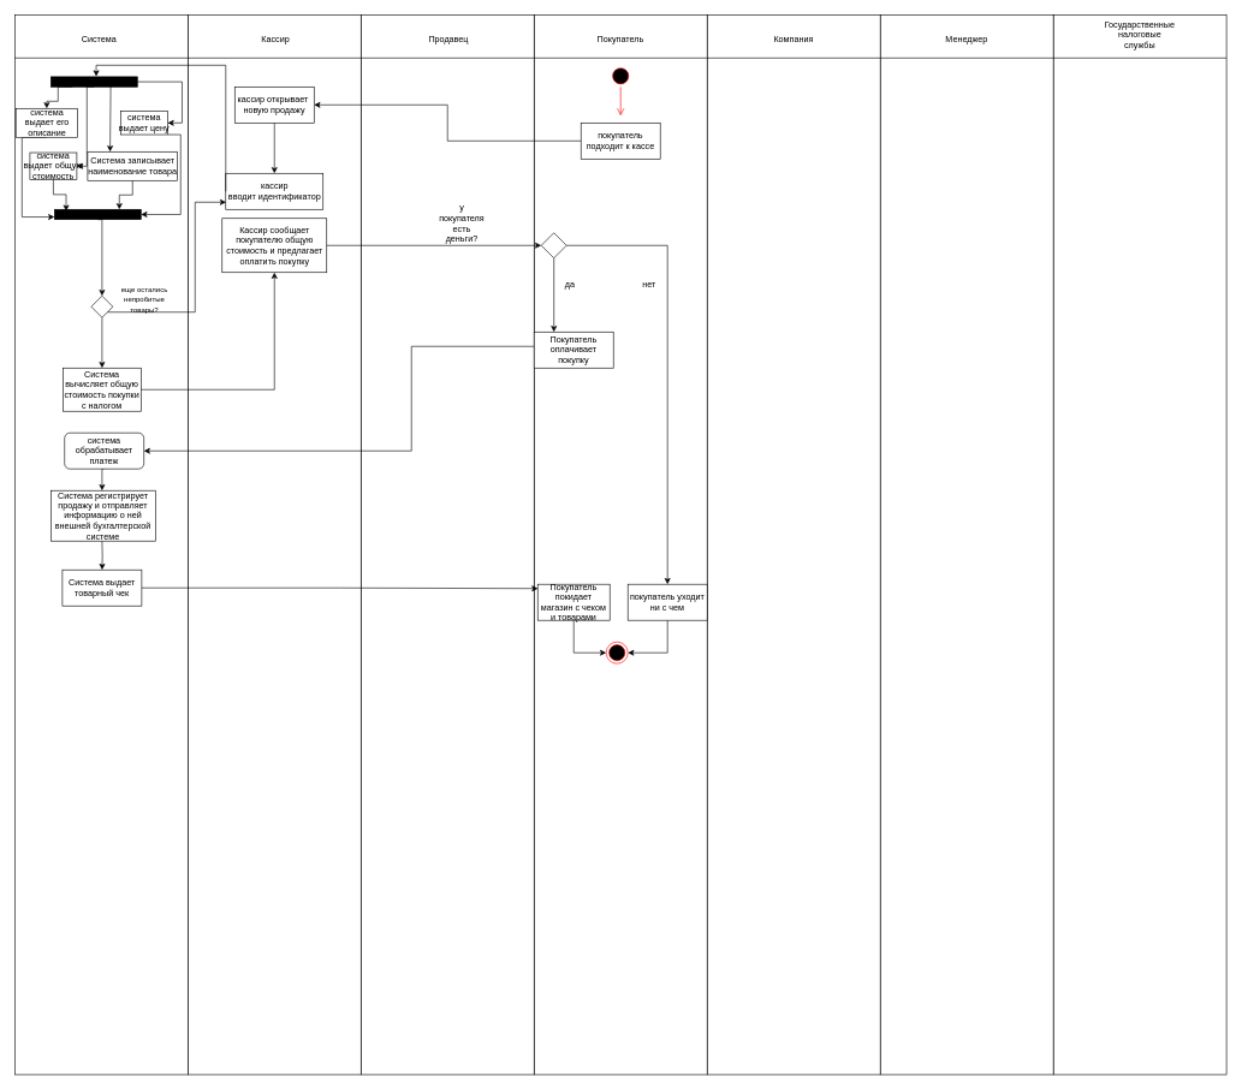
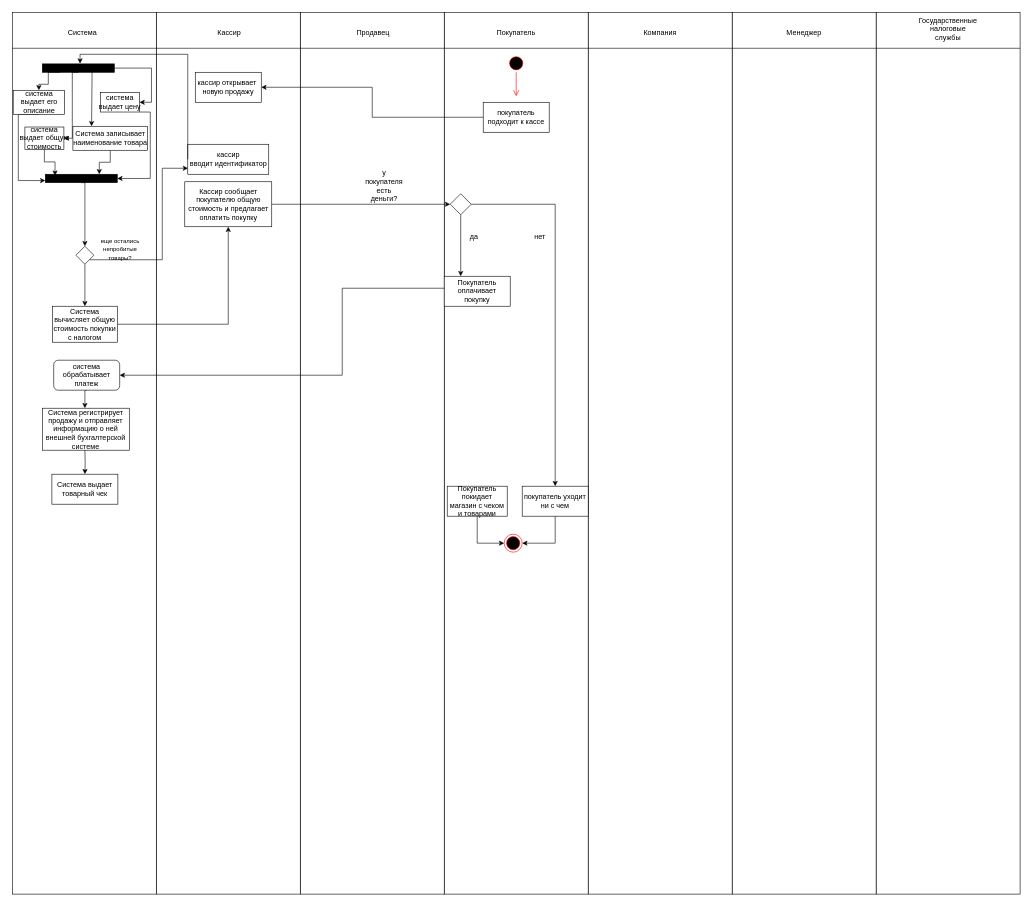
  <mxCell id="0" />
  <mxCell id="1" parent="0" />
  <mxCell id="2" value="" style="rounded=0;whiteSpace=wrap;html=1;" vertex="1" parent="1"><mxGeometry x="1460" y="20" width="240" height="1470" as="geometry" /></mxCell>
  <mxCell id="3" value="" style="rounded=0;whiteSpace=wrap;html=1;" vertex="1" parent="1"><mxGeometry x="1220" y="20" width="240" height="1470" as="geometry" /></mxCell>
  <mxCell id="4" value="" style="rounded=0;whiteSpace=wrap;html=1;" vertex="1" parent="1"><mxGeometry x="980" y="20" width="240" height="1470" as="geometry" /></mxCell>
  <mxCell id="5" value="" style="rounded=0;whiteSpace=wrap;html=1;" vertex="1" parent="1"><mxGeometry x="740" y="20" width="240" height="1470" as="geometry" /></mxCell>
  <mxCell id="6" value="" style="rounded=0;whiteSpace=wrap;html=1;" vertex="1" parent="1"><mxGeometry x="500" y="20" width="240" height="1470" as="geometry" /></mxCell>
  <mxCell id="7" value="" style="rounded=0;whiteSpace=wrap;html=1;" vertex="1" parent="1"><mxGeometry x="260" y="20" width="240" height="1470" as="geometry" /></mxCell>
  <mxCell id="8" value="&amp;nbsp;Кассир" style="text;html=1;align=center;verticalAlign=middle;whiteSpace=wrap;rounded=0;" vertex="1" parent="1"><mxGeometry x="350" y="40" width="60" height="30" as="geometry" /></mxCell>
  <mxCell id="9" value="&amp;nbsp;Продавец" style="text;html=1;align=center;verticalAlign=middle;whiteSpace=wrap;rounded=0;" vertex="1" parent="1"><mxGeometry x="590" y="40" width="60" height="30" as="geometry" /></mxCell>
  <mxCell id="10" value="Покупатель" style="text;html=1;align=center;verticalAlign=middle;whiteSpace=wrap;rounded=0;" vertex="1" parent="1"><mxGeometry x="830" y="40" width="60" height="30" as="geometry" /></mxCell>
  <mxCell id="11" value="Компания" style="text;html=1;align=center;verticalAlign=middle;whiteSpace=wrap;rounded=0;" vertex="1" parent="1"><mxGeometry x="1070" y="40" width="60" height="30" as="geometry" /></mxCell>
  <mxCell id="12" value="Менеджер" style="text;html=1;align=center;verticalAlign=middle;whiteSpace=wrap;rounded=0;" vertex="1" parent="1"><mxGeometry x="1310" y="40" width="60" height="30" as="geometry" /></mxCell>
  <mxCell id="13" value="&#10;Государственные налоговые службы&#10;&#10;" style="text;html=1;align=center;verticalAlign=middle;whiteSpace=wrap;rounded=0;" vertex="1" parent="1"><mxGeometry x="1550" y="40" width="60" height="30" as="geometry" /></mxCell>
  <mxCell id="14" value="" style="ellipse;html=1;shape=startState;fillColor=#000000;strokeColor=#ff0000;" vertex="1" parent="1"><mxGeometry x="845" y="90" width="30" height="30" as="geometry" /></mxCell>
  <mxCell id="15" value="" style="edgeStyle=orthogonalEdgeStyle;html=1;verticalAlign=bottom;endArrow=open;endSize=8;strokeColor=#ff0000;rounded=0;" edge="1" source="14" parent="1"><mxGeometry relative="1" as="geometry"><mxPoint x="860" y="160" as="targetPoint" /><Array as="points"><mxPoint x="860" y="140" /><mxPoint x="860" y="140" /></Array></mxGeometry></mxCell>
  <mxCell id="16" style="edgeStyle=orthogonalEdgeStyle;rounded=0;orthogonalLoop=1;jettySize=auto;html=1;exitX=0;exitY=0.5;exitDx=0;exitDy=0;" edge="1" parent="1" source="17" target="20"><mxGeometry relative="1" as="geometry" /></mxCell>
  <mxCell id="17" value="покупатель подходит к кассе" style="html=1;whiteSpace=wrap;" vertex="1" parent="1"><mxGeometry x="805" y="170" width="110" height="50" as="geometry" /></mxCell>
  <mxCell id="18" value="кассир&lt;div&gt;вводит&amp;nbsp;идентификатор&lt;/div&gt;" style="html=1;whiteSpace=wrap;" vertex="1" parent="1"><mxGeometry x="312.5" y="240" width="135" height="50" as="geometry" /></mxCell>
- <mxCell id="19" style="edgeStyle=orthogonalEdgeStyle;rounded=0;orthogonalLoop=1;jettySize=auto;html=1;exitX=0.5;exitY=1;exitDx=0;exitDy=0;entryX=0.5;entryY=0;entryDx=0;entryDy=0;" edge="1" parent="1" source="20" target="18"><mxGeometry relative="1" as="geometry" /></mxCell>
  <mxCell id="20" value="кассир открывает&amp;nbsp;&lt;div&gt;новую продажу&lt;/div&gt;" style="html=1;whiteSpace=wrap;" vertex="1" parent="1"><mxGeometry x="325" y="120" width="110" height="50" as="geometry" /></mxCell>
  <mxCell id="21" value="" style="rounded=0;whiteSpace=wrap;html=1;" vertex="1" parent="1"><mxGeometry x="20" y="20" width="240" height="1470" as="geometry" /></mxCell>
  <mxCell id="22" value="" style="endArrow=none;html=1;rounded=0;" edge="1" parent="1"><mxGeometry width="50" height="50" relative="1" as="geometry"><mxPoint x="1700" y="80" as="sourcePoint" /><mxPoint x="20" y="80" as="targetPoint" /></mxGeometry></mxCell>
  <mxCell id="23" value="Система" style="text;html=1;align=center;verticalAlign=middle;whiteSpace=wrap;rounded=0;" vertex="1" parent="1"><mxGeometry x="107" y="40" width="60" height="30" as="geometry" /></mxCell>
  <mxCell id="24" style="edgeStyle=orthogonalEdgeStyle;rounded=0;orthogonalLoop=1;jettySize=auto;html=1;exitX=0.5;exitY=1;exitDx=0;exitDy=0;entryX=0.75;entryY=0;entryDx=0;entryDy=0;" edge="1" parent="1" source="25" target="55"><mxGeometry relative="1" as="geometry" /></mxCell>
  <mxCell id="25" value="Система записывает наименование товара" style="html=1;whiteSpace=wrap;" vertex="1" parent="1"><mxGeometry x="121" y="210" width="124.5" height="40" as="geometry" /></mxCell>
  <mxCell id="26" style="edgeStyle=orthogonalEdgeStyle;rounded=0;orthogonalLoop=1;jettySize=auto;html=1;exitX=0.5;exitY=1;exitDx=0;exitDy=0;entryX=0.5;entryY=0;entryDx=0;entryDy=0;" edge="1" parent="1" source="28" target="31"><mxGeometry relative="1" as="geometry" /></mxCell>
  <mxCell id="27" style="edgeStyle=orthogonalEdgeStyle;rounded=0;orthogonalLoop=1;jettySize=auto;html=1;exitX=1;exitY=1;exitDx=0;exitDy=0;" edge="1" parent="1" source="28"><mxGeometry relative="1" as="geometry"><mxPoint x="313" y="280" as="targetPoint" /><Array as="points"><mxPoint x="270" y="433" /><mxPoint x="270" y="280" /><mxPoint x="312" y="280" /></Array></mxGeometry></mxCell>
  <mxCell id="28" value="" style="rhombus;whiteSpace=wrap;html=1;" vertex="1" parent="1"><mxGeometry x="126" y="410" width="30" height="30" as="geometry" /></mxCell>
  <mxCell id="29" value="&lt;font style=&quot;font-size: 10px;&quot;&gt;еще остались непробитые товары?&lt;/font&gt;" style="text;html=1;align=center;verticalAlign=middle;whiteSpace=wrap;rounded=0;" vertex="1" parent="1"><mxGeometry x="155.5" y="400" width="88" height="30" as="geometry" /></mxCell>
  <mxCell id="30" style="edgeStyle=orthogonalEdgeStyle;rounded=0;orthogonalLoop=1;jettySize=auto;html=1;exitX=1;exitY=0.5;exitDx=0;exitDy=0;" edge="1" parent="1" source="31" target="32"><mxGeometry relative="1" as="geometry" /></mxCell>
  <mxCell id="31" value=" Система вычисляет общую стоимость покупки с налогом" style="html=1;whiteSpace=wrap;" vertex="1" parent="1"><mxGeometry x="87" y="510" width="108" height="60" as="geometry" /></mxCell>
  <mxCell id="32" value="Кассир сообщает покупателю общую стоимость и предлагает оплатить покупку" style="html=1;whiteSpace=wrap;" vertex="1" parent="1"><mxGeometry x="307.5" y="302.5" width="145" height="75" as="geometry" /></mxCell>
  <mxCell id="33" style="edgeStyle=orthogonalEdgeStyle;rounded=0;orthogonalLoop=1;jettySize=auto;html=1;exitX=0.5;exitY=1;exitDx=0;exitDy=0;entryX=1;entryY=0.5;entryDx=0;entryDy=0;" edge="1" parent="1" source="34" target="36"><mxGeometry relative="1" as="geometry"><Array as="points"><mxPoint x="795" y="480" /><mxPoint x="570" y="480" /><mxPoint x="570" y="625" /></Array></mxGeometry></mxCell>
  <mxCell id="34" value="Покупатель оплачивает покупку" style="html=1;whiteSpace=wrap;" vertex="1" parent="1"><mxGeometry x="740" y="460" width="110" height="50" as="geometry" /></mxCell>
  <mxCell id="35" style="edgeStyle=orthogonalEdgeStyle;rounded=0;orthogonalLoop=1;jettySize=auto;html=1;exitX=0.5;exitY=1;exitDx=0;exitDy=0;entryX=0.5;entryY=0;entryDx=0;entryDy=0;" edge="1" parent="1" source="36"><mxGeometry relative="1" as="geometry"><mxPoint x="141" y="680" as="targetPoint" /></mxGeometry></mxCell>
  <mxCell id="36" value="система обрабатывает платеж" style="html=1;whiteSpace=wrap;rounded=1;" vertex="1" parent="1"><mxGeometry x="89" y="600" width="110" height="50" as="geometry" /></mxCell>
  <mxCell id="37" style="edgeStyle=orthogonalEdgeStyle;rounded=0;orthogonalLoop=1;jettySize=auto;html=1;exitX=0.5;exitY=1;exitDx=0;exitDy=0;" edge="1" parent="1" target="40"><mxGeometry relative="1" as="geometry"><mxPoint x="141" y="750" as="sourcePoint" /></mxGeometry></mxCell>
  <mxCell id="38" value="Система регистрирует продажу и отправляет информацию о ней внешней бухгалтерской системе" style="html=1;whiteSpace=wrap;" vertex="1" parent="1"><mxGeometry x="70" y="680" width="145" height="70" as="geometry" /></mxCell>
- <mxCell id="39" style="edgeStyle=orthogonalEdgeStyle;rounded=0;orthogonalLoop=1;jettySize=auto;html=1;exitX=1;exitY=0.5;exitDx=0;exitDy=0;entryX=0.004;entryY=0.118;entryDx=0;entryDy=0;entryPerimeter=0;" edge="1" parent="1" source="40" target="42"><mxGeometry relative="1" as="geometry" /></mxCell>
  <mxCell id="40" value=" Система выдает товарный чек" style="html=1;whiteSpace=wrap;" vertex="1" parent="1"><mxGeometry x="86" y="790" width="110" height="50" as="geometry" /></mxCell>
  <mxCell id="41" style="edgeStyle=orthogonalEdgeStyle;rounded=0;orthogonalLoop=1;jettySize=auto;html=1;exitX=0.5;exitY=1;exitDx=0;exitDy=0;entryX=0;entryY=0.5;entryDx=0;entryDy=0;" edge="1" parent="1" source="42" target="57"><mxGeometry relative="1" as="geometry" /></mxCell>
  <mxCell id="42" value="Покупатель покидает магазин с чеком и товарами" style="html=1;whiteSpace=wrap;" vertex="1" parent="1"><mxGeometry x="745" y="810" width="100" height="50" as="geometry" /></mxCell>
  <mxCell id="43" style="edgeStyle=orthogonalEdgeStyle;rounded=0;orthogonalLoop=1;jettySize=auto;html=1;exitX=0.5;exitY=1;exitDx=0;exitDy=0;entryX=0;entryY=0.75;entryDx=0;entryDy=0;" edge="1" parent="1" source="44" target="55"><mxGeometry relative="1" as="geometry"><Array as="points"><mxPoint x="30" y="190" /><mxPoint x="30" y="301" /></Array></mxGeometry></mxCell>
  <mxCell id="44" value="система выдает его описание" style="html=1;whiteSpace=wrap;" vertex="1" parent="1"><mxGeometry x="21.5" y="150" width="85.5" height="40" as="geometry" /></mxCell>
  <mxCell id="45" style="edgeStyle=orthogonalEdgeStyle;rounded=0;orthogonalLoop=1;jettySize=auto;html=1;exitX=1;exitY=1;exitDx=0;exitDy=0;entryX=1;entryY=0.5;entryDx=0;entryDy=0;" edge="1" parent="1" source="46" target="55"><mxGeometry relative="1" as="geometry"><Array as="points"><mxPoint x="250" y="186" /><mxPoint x="250" y="297" /></Array></mxGeometry></mxCell>
  <mxCell id="46" value="система выдает&amp;nbsp;цену" style="html=1;whiteSpace=wrap;" vertex="1" parent="1"><mxGeometry x="167" y="153.75" width="65" height="32.5" as="geometry" /></mxCell>
  <mxCell id="47" value="система выдает&amp;nbsp;общую стоимость" style="html=1;whiteSpace=wrap;" vertex="1" parent="1"><mxGeometry x="41" y="211.25" width="65" height="37.5" as="geometry" /></mxCell>
  <mxCell id="48" style="edgeStyle=orthogonalEdgeStyle;rounded=0;orthogonalLoop=1;jettySize=auto;html=1;exitX=1;exitY=0.5;exitDx=0;exitDy=0;entryX=1;entryY=0.5;entryDx=0;entryDy=0;" edge="1" parent="1" source="53" target="46"><mxGeometry relative="1" as="geometry"><mxPoint x="215" y="105" as="sourcePoint" /></mxGeometry></mxCell>
  <mxCell id="49" style="edgeStyle=orthogonalEdgeStyle;rounded=0;orthogonalLoop=1;jettySize=auto;html=1;exitX=0.691;exitY=0.894;exitDx=0;exitDy=0;entryX=0.25;entryY=0;entryDx=0;entryDy=0;exitPerimeter=0;" edge="1" parent="1" source="53" target="25"><mxGeometry relative="1" as="geometry"><mxPoint x="175" y="105" as="sourcePoint" /><Array as="points"><mxPoint x="153" y="130" /></Array></mxGeometry></mxCell>
  <mxCell id="50" style="edgeStyle=orthogonalEdgeStyle;rounded=0;orthogonalLoop=1;jettySize=auto;html=1;exitX=0;exitY=0.5;exitDx=0;exitDy=0;entryX=0.487;entryY=0.548;entryDx=0;entryDy=0;entryPerimeter=0;" edge="1" parent="1" source="18"><mxGeometry relative="1" as="geometry"><mxPoint x="132.92" y="105.48" as="targetPoint" /><Array as="points"><mxPoint x="312" y="90" /><mxPoint x="133" y="90" /></Array></mxGeometry></mxCell>
  <mxCell id="51" style="edgeStyle=orthogonalEdgeStyle;rounded=0;orthogonalLoop=1;jettySize=auto;html=1;exitX=0.25;exitY=1;exitDx=0;exitDy=0;entryX=0.5;entryY=0;entryDx=0;entryDy=0;" edge="1" parent="1" source="53" target="44"><mxGeometry relative="1" as="geometry"><Array as="points"><mxPoint x="80" y="120" /><mxPoint x="80" y="140" /><mxPoint x="64" y="140" /></Array></mxGeometry></mxCell>
  <mxCell id="52" style="edgeStyle=orthogonalEdgeStyle;rounded=0;orthogonalLoop=1;jettySize=auto;html=1;exitX=0.5;exitY=1;exitDx=0;exitDy=0;entryX=1;entryY=0.5;entryDx=0;entryDy=0;" edge="1" parent="1" source="53" target="47"><mxGeometry relative="1" as="geometry"><Array as="points"><mxPoint x="120" y="120" /><mxPoint x="120" y="230" /></Array></mxGeometry></mxCell>
  <mxCell id="53" value="" style="rounded=0;whiteSpace=wrap;html=1;strokeColor=default;fillColor=#000000;" vertex="1" parent="1"><mxGeometry x="70" y="106" width="120" height="14" as="geometry" /></mxCell>
  <mxCell id="54" style="edgeStyle=orthogonalEdgeStyle;rounded=0;orthogonalLoop=1;jettySize=auto;html=1;exitX=0.5;exitY=1;exitDx=0;exitDy=0;entryX=0.5;entryY=0;entryDx=0;entryDy=0;" edge="1" parent="1" source="55" target="28"><mxGeometry relative="1" as="geometry"><Array as="points"><mxPoint x="141" y="304" /></Array></mxGeometry></mxCell>
  <mxCell id="55" value="" style="rounded=0;whiteSpace=wrap;html=1;strokeColor=default;fillColor=#000000;" vertex="1" parent="1"><mxGeometry x="75" y="290" width="120" height="14" as="geometry" /></mxCell>
  <mxCell id="56" style="edgeStyle=orthogonalEdgeStyle;rounded=0;orthogonalLoop=1;jettySize=auto;html=1;exitX=0.5;exitY=1;exitDx=0;exitDy=0;entryX=0.135;entryY=0.174;entryDx=0;entryDy=0;entryPerimeter=0;" edge="1" parent="1" source="47" target="55"><mxGeometry relative="1" as="geometry" /></mxCell>
  <mxCell id="57" value="" style="ellipse;html=1;shape=endState;fillColor=#000000;strokeColor=#ff0000;" vertex="1" parent="1"><mxGeometry x="840" y="890" width="30" height="30" as="geometry" /></mxCell>
  <mxCell id="58" style="edgeStyle=orthogonalEdgeStyle;rounded=0;orthogonalLoop=1;jettySize=auto;html=1;exitX=0.5;exitY=1;exitDx=0;exitDy=0;entryX=1;entryY=0.5;entryDx=0;entryDy=0;" edge="1" parent="1" source="59" target="57"><mxGeometry relative="1" as="geometry" /></mxCell>
  <mxCell id="59" value="покупатель уходит ни с чем" style="html=1;whiteSpace=wrap;" vertex="1" parent="1"><mxGeometry x="870" y="810" width="110" height="50" as="geometry" /></mxCell>
  <mxCell id="60" value="" style="edgeStyle=orthogonalEdgeStyle;rounded=0;orthogonalLoop=1;jettySize=auto;html=1;exitX=1;exitY=0.5;exitDx=0;exitDy=0;entryX=0;entryY=0.5;entryDx=0;entryDy=0;" edge="1" parent="1" source="32" target="63"><mxGeometry relative="1" as="geometry"><mxPoint x="453" y="340" as="sourcePoint" /><mxPoint x="860" y="340" as="targetPoint" /></mxGeometry></mxCell>
  <mxCell id="61" style="edgeStyle=orthogonalEdgeStyle;rounded=0;orthogonalLoop=1;jettySize=auto;html=1;exitX=0.5;exitY=1;exitDx=0;exitDy=0;entryX=0.25;entryY=0;entryDx=0;entryDy=0;" edge="1" parent="1" source="63" target="34"><mxGeometry relative="1" as="geometry" /></mxCell>
  <mxCell id="62" style="edgeStyle=orthogonalEdgeStyle;rounded=0;orthogonalLoop=1;jettySize=auto;html=1;exitX=1;exitY=0.5;exitDx=0;exitDy=0;entryX=0.5;entryY=0;entryDx=0;entryDy=0;" edge="1" parent="1" source="63" target="59"><mxGeometry relative="1" as="geometry" /></mxCell>
  <mxCell id="63" value="" style="rhombus;whiteSpace=wrap;html=1;" vertex="1" parent="1"><mxGeometry x="750" y="322.5" width="35" height="35" as="geometry" /></mxCell>
  <mxCell id="64" value="у покупателя есть деньги?" style="text;html=1;align=center;verticalAlign=middle;whiteSpace=wrap;rounded=0;" vertex="1" parent="1"><mxGeometry x="610" y="295" width="60" height="27.5" as="geometry" /></mxCell>
  <mxCell id="65" value="да" style="text;html=1;align=center;verticalAlign=middle;whiteSpace=wrap;rounded=0;" vertex="1" parent="1"><mxGeometry x="760" y="380" width="60" height="30" as="geometry" /></mxCell>
  <mxCell id="66" value="нет" style="text;html=1;align=center;verticalAlign=middle;whiteSpace=wrap;rounded=0;" vertex="1" parent="1"><mxGeometry x="870" y="380" width="60" height="30" as="geometry" /></mxCell>
